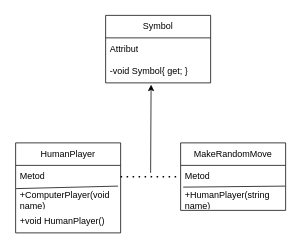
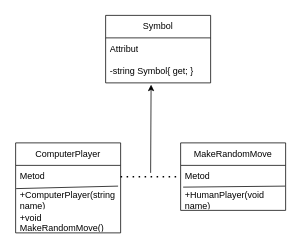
  <mxCell id="0" />
  <mxCell id="1" parent="0" />
  <mxCell id="2" value="MakeRandomMove" style="swimlane;fontStyle=0;childLayout=stackLayout;horizontal=1;startSize=30;horizontalStack=0;resizeParent=1;resizeParentMax=0;resizeLast=0;collapsible=1;marginBottom=0;whiteSpace=wrap;html=1;" vertex="1" parent="1"><mxGeometry x="240" y="190" width="140" height="90" as="geometry" /></mxCell>
  <mxCell id="3" value="" style="endArrow=none;html=1;rounded=0;exitX=0.024;exitY=-0.033;exitDx=0;exitDy=0;exitPerimeter=0;entryX=0.995;entryY=-0.078;entryDx=0;entryDy=0;entryPerimeter=0;" edge="1" parent="2" source="5" target="5"><mxGeometry width="50" height="50" relative="1" as="geometry"><mxPoint x="40" y="90" as="sourcePoint" /><mxPoint x="90" y="40" as="targetPoint" /></mxGeometry></mxCell>
  <mxCell id="4" value="Metod" style="text;strokeColor=none;fillColor=none;align=left;verticalAlign=middle;spacingLeft=4;spacingRight=4;overflow=hidden;points=[[0,0.5],[1,0.5]];portConstraint=eastwest;rotatable=0;whiteSpace=wrap;html=1;" vertex="1" parent="2"><mxGeometry y="30" width="140" height="30" as="geometry" /></mxCell>
- <mxCell id="5" value="+HumanPlayer(string name)" style="text;strokeColor=none;fillColor=none;align=left;verticalAlign=middle;spacingLeft=4;spacingRight=4;overflow=hidden;points=[[0,0.5],[1,0.5]];portConstraint=eastwest;rotatable=0;whiteSpace=wrap;html=1;" vertex="1" parent="2"><mxGeometry y="60" width="140" height="30" as="geometry" /></mxCell>
- <mxCell id="6" value="HumanPlayer" style="swimlane;fontStyle=0;childLayout=stackLayout;horizontal=1;startSize=30;horizontalStack=0;resizeParent=1;resizeParentMax=0;resizeLast=0;collapsible=1;marginBottom=0;whiteSpace=wrap;html=1;" vertex="1" parent="1"><mxGeometry x="20" y="190" width="140" height="120" as="geometry" /></mxCell>
+ <mxCell id="5" value="+HumanPlayer(void name)" style="text;strokeColor=none;fillColor=none;align=left;verticalAlign=middle;spacingLeft=4;spacingRight=4;overflow=hidden;points=[[0,0.5],[1,0.5]];portConstraint=eastwest;rotatable=0;whiteSpace=wrap;html=1;" vertex="1" parent="2"><mxGeometry y="60" width="140" height="30" as="geometry" /></mxCell>
+ <mxCell id="6" value="ComputerPlayer" style="swimlane;fontStyle=0;childLayout=stackLayout;horizontal=1;startSize=30;horizontalStack=0;resizeParent=1;resizeParentMax=0;resizeLast=0;collapsible=1;marginBottom=0;whiteSpace=wrap;html=1;" vertex="1" parent="1"><mxGeometry x="20" y="190" width="140" height="120" as="geometry" /></mxCell>
  <mxCell id="7" value="" style="endArrow=none;html=1;rounded=0;exitX=0.005;exitY=1.033;exitDx=0;exitDy=0;exitPerimeter=0;entryX=0.976;entryY=-0.078;entryDx=0;entryDy=0;entryPerimeter=0;" edge="1" parent="6" source="8" target="9"><mxGeometry width="50" height="50" relative="1" as="geometry"><mxPoint x="40" y="90" as="sourcePoint" /><mxPoint x="90" y="40" as="targetPoint" /></mxGeometry></mxCell>
  <mxCell id="8" value="Metod" style="text;strokeColor=none;fillColor=none;align=left;verticalAlign=middle;spacingLeft=4;spacingRight=4;overflow=hidden;points=[[0,0.5],[1,0.5]];portConstraint=eastwest;rotatable=0;whiteSpace=wrap;html=1;" vertex="1" parent="6"><mxGeometry y="30" width="140" height="30" as="geometry" /></mxCell>
- <mxCell id="9" value="+ComputerPlayer(void name)" style="text;strokeColor=none;fillColor=none;align=left;verticalAlign=middle;spacingLeft=4;spacingRight=4;overflow=hidden;points=[[0,0.5],[1,0.5]];portConstraint=eastwest;rotatable=0;whiteSpace=wrap;html=1;" vertex="1" parent="6"><mxGeometry y="60" width="140" height="30" as="geometry" /></mxCell>
- <mxCell id="10" value="+void HumanPlayer()" style="text;strokeColor=none;fillColor=none;align=left;verticalAlign=middle;spacingLeft=4;spacingRight=4;overflow=hidden;points=[[0,0.5],[1,0.5]];portConstraint=eastwest;rotatable=0;whiteSpace=wrap;html=1;" vertex="1" parent="6"><mxGeometry y="90" width="140" height="30" as="geometry" /></mxCell>
+ <mxCell id="9" value="+ComputerPlayer(string name)" style="text;strokeColor=none;fillColor=none;align=left;verticalAlign=middle;spacingLeft=4;spacingRight=4;overflow=hidden;points=[[0,0.5],[1,0.5]];portConstraint=eastwest;rotatable=0;whiteSpace=wrap;html=1;" vertex="1" parent="6"><mxGeometry y="60" width="140" height="30" as="geometry" /></mxCell>
+ <mxCell id="10" value="+void MakeRandomMove()" style="text;strokeColor=none;fillColor=none;align=left;verticalAlign=middle;spacingLeft=4;spacingRight=4;overflow=hidden;points=[[0,0.5],[1,0.5]];portConstraint=eastwest;rotatable=0;whiteSpace=wrap;html=1;" vertex="1" parent="6"><mxGeometry y="90" width="140" height="30" as="geometry" /></mxCell>
  <mxCell id="11" value="Symbol" style="swimlane;fontStyle=0;childLayout=stackLayout;horizontal=1;startSize=30;horizontalStack=0;resizeParent=1;resizeParentMax=0;resizeLast=0;collapsible=1;marginBottom=0;whiteSpace=wrap;html=1;" vertex="1" parent="1"><mxGeometry x="140" y="20" width="140" height="90" as="geometry" /></mxCell>
  <mxCell id="12" value="Attribut" style="text;strokeColor=none;fillColor=none;align=left;verticalAlign=middle;spacingLeft=4;spacingRight=4;overflow=hidden;points=[[0,0.5],[1,0.5]];portConstraint=eastwest;rotatable=0;whiteSpace=wrap;html=1;" vertex="1" parent="11"><mxGeometry y="30" width="140" height="30" as="geometry" /></mxCell>
- <mxCell id="13" value="-void Symbol{ get; }" style="text;strokeColor=none;fillColor=none;align=left;verticalAlign=middle;spacingLeft=4;spacingRight=4;overflow=hidden;points=[[0,0.5],[1,0.5]];portConstraint=eastwest;rotatable=0;whiteSpace=wrap;html=1;" vertex="1" parent="11"><mxGeometry y="60" width="140" height="30" as="geometry" /></mxCell>
+ <mxCell id="13" value="-string Symbol{ get; }" style="text;strokeColor=none;fillColor=none;align=left;verticalAlign=middle;spacingLeft=4;spacingRight=4;overflow=hidden;points=[[0,0.5],[1,0.5]];portConstraint=eastwest;rotatable=0;whiteSpace=wrap;html=1;" vertex="1" parent="11"><mxGeometry y="60" width="140" height="30" as="geometry" /></mxCell>
  <mxCell id="14" value="" style="endArrow=classic;html=1;rounded=0;entryX=0.433;entryY=1.078;entryDx=0;entryDy=0;entryPerimeter=0;" edge="1" parent="1" target="13"><mxGeometry width="50" height="50" relative="1" as="geometry"><mxPoint x="200" y="230" as="sourcePoint" /><mxPoint x="203.28" y="141.68" as="targetPoint" /></mxGeometry></mxCell>
  <mxCell id="15" value="" style="endArrow=none;dashed=1;html=1;dashPattern=1 3;strokeWidth=2;rounded=0;entryX=0;entryY=0.5;entryDx=0;entryDy=0;exitX=1;exitY=0.5;exitDx=0;exitDy=0;" edge="1" parent="1" source="8" target="4"><mxGeometry width="50" height="50" relative="1" as="geometry"><mxPoint x="170" y="230" as="sourcePoint" /><mxPoint x="240" y="220" as="targetPoint" /></mxGeometry></mxCell>
